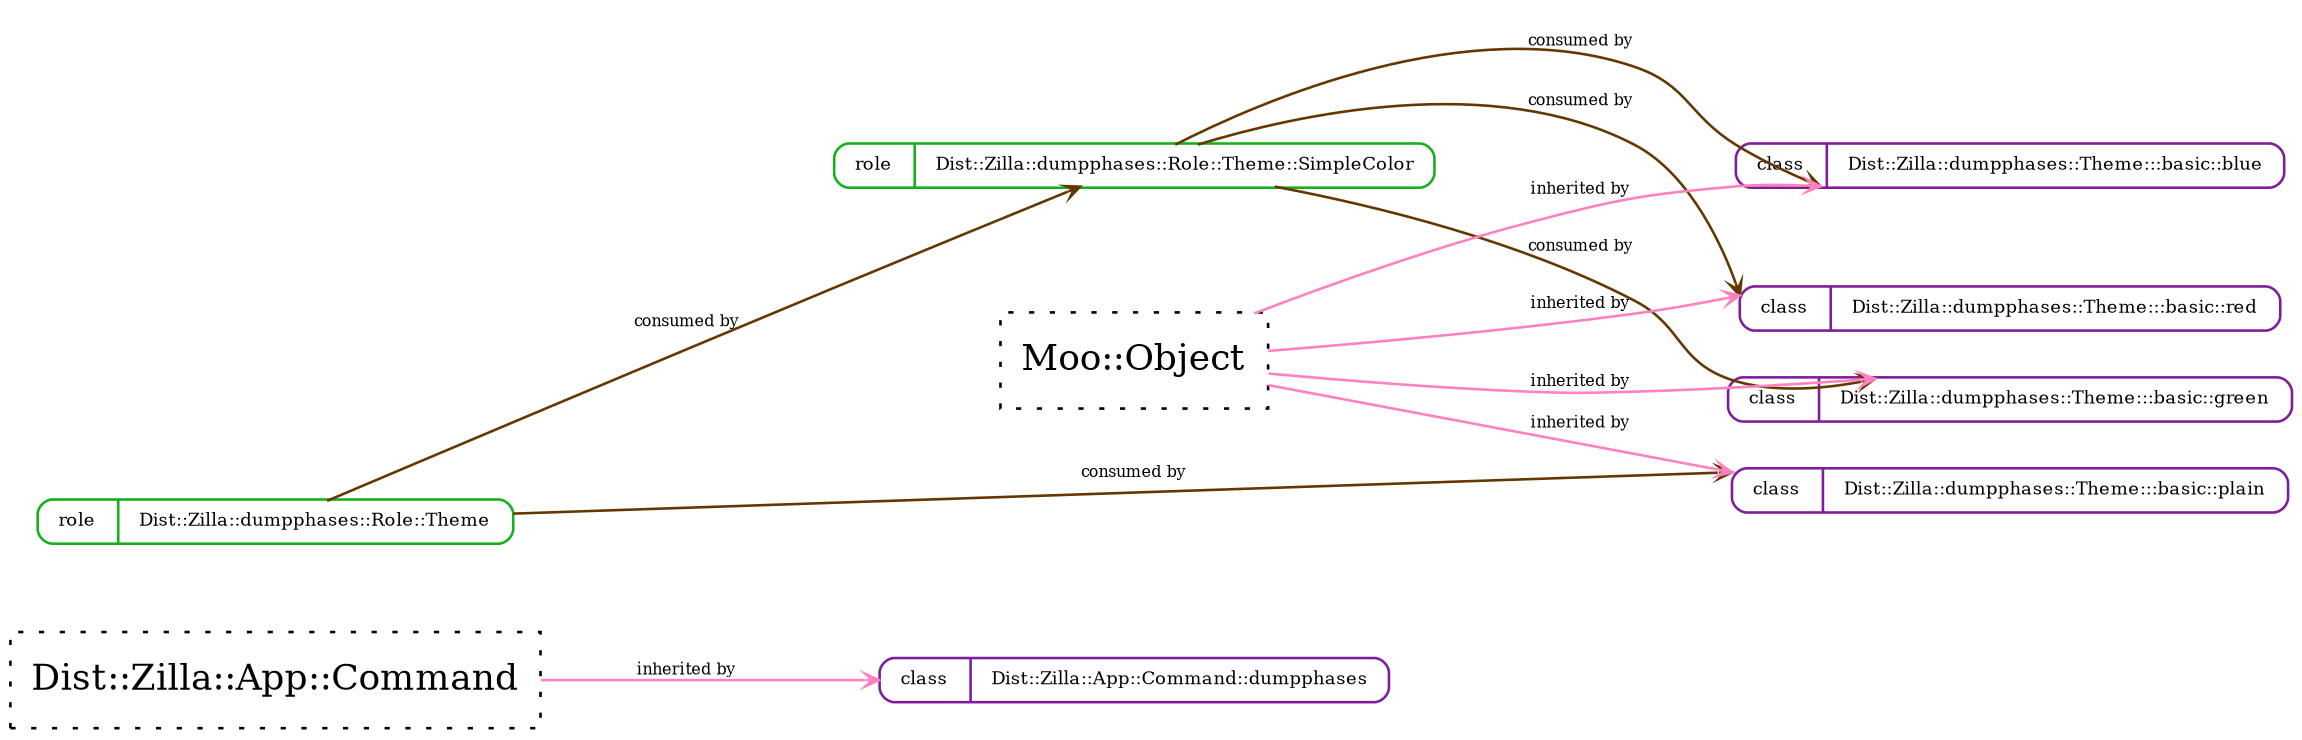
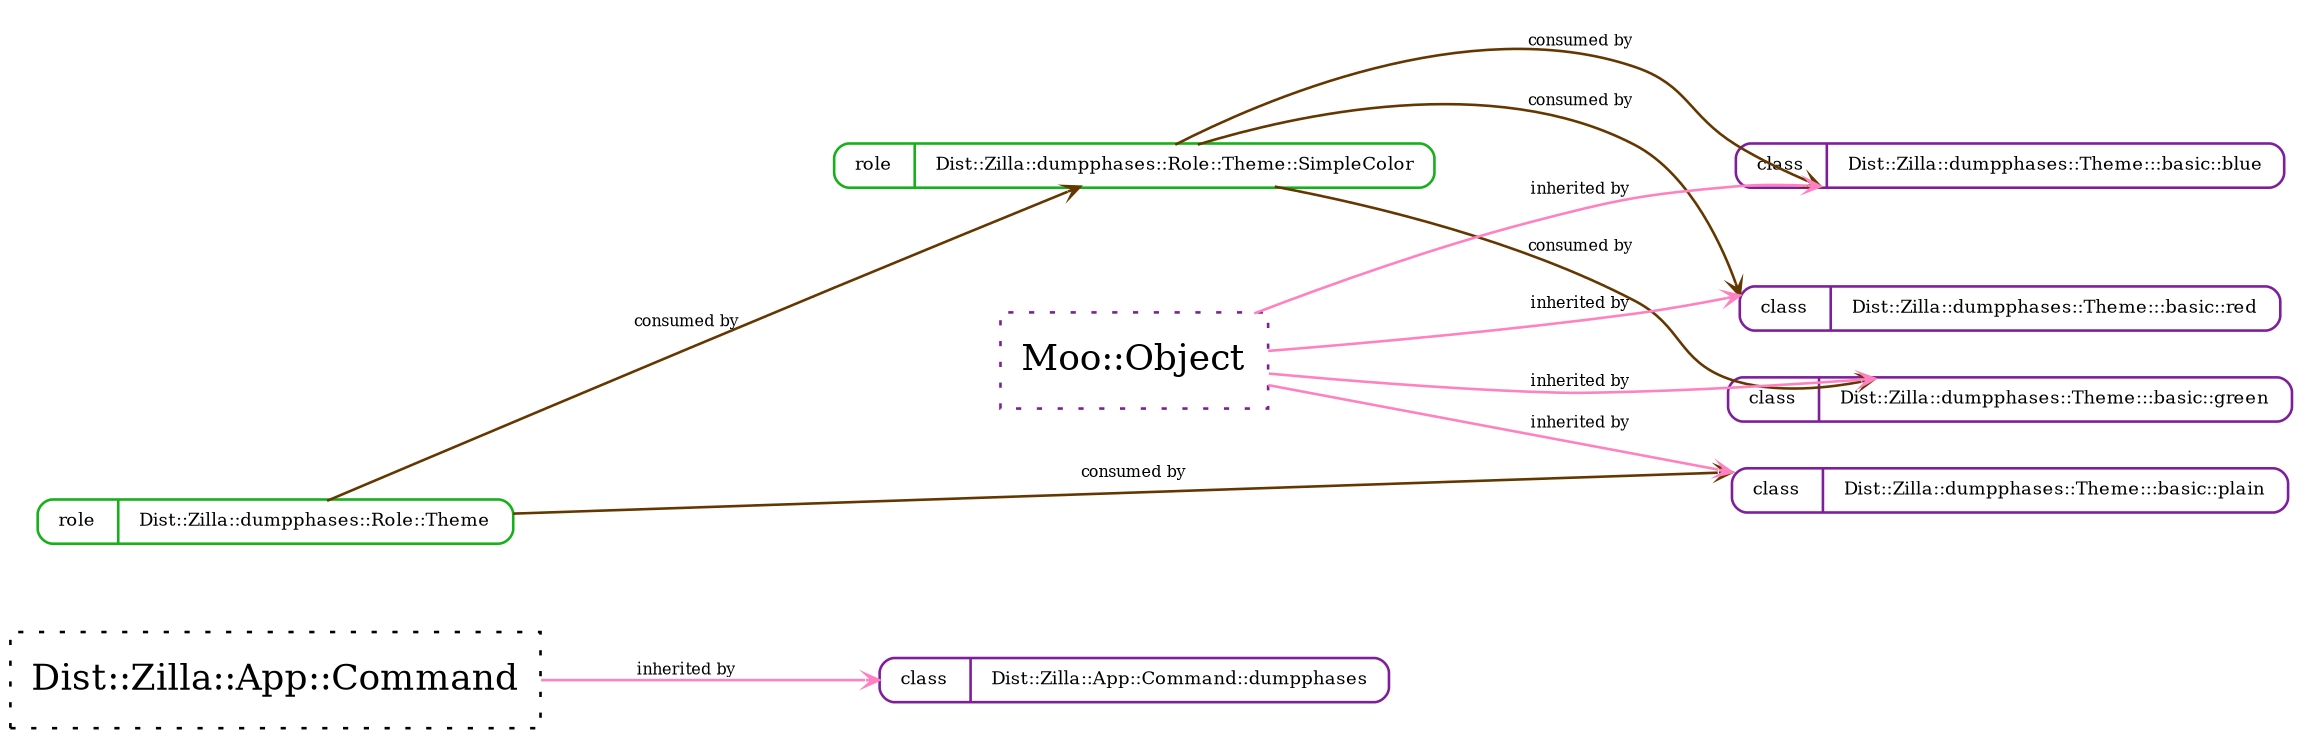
  strict digraph {
    compound=1
    concentrate=1
    rankdir=LR
    ranksep=1
    smoothing=triangle
    splines=spline
    node [shape=Mrecord style=solid color="#7e1e9c" fontsize=7]
    edge [arrowhead=open arrowsize=0.5 color="#ff81c0" dir=forward fontsize=6 headclip=1 minlen=1 samehead=head tailclip=1 weight=10]
    n1 [label="<port1> Dist::Zilla::App::Command" shape=record style=dotted color="" fontsize=""]
    n2 [height=0.1 label="{{<port1> class}|<port2> Dist::Zilla::App::Command::dumpphases}"]
    n3 [color="#15b01a" height=0.1 label="{{<port1> role}|<port2> Dist::Zilla::dumpphases::Role::Theme}"]
    n4 [color="#15b01a" height=0.1 label="{{<port1> role}|<port2> Dist::Zilla::dumpphases::Role::Theme::SimpleColor}"]
    n5 [height=0.1 label="{{<port1> class}|<port2> Dist::Zilla::dumpphases::Theme:::basic::plain}"]
    n6 [height=0.1 label="{{<port1> class}|<port2> Dist::Zilla::dumpphases::Theme:::basic::blue}"]
    n7 [height=0.1 label="{{<port1> class}|<port2> Dist::Zilla::dumpphases::Theme:::basic::green}"]
    n8 [height=0.1 label="{{<port1> class}|<port2> Dist::Zilla::dumpphases::Theme:::basic::red}"]
-   n9 [label="<port1> Moo::Object" shape=record style=dotted color="" fontsize=""]
+   n9 [label="<port1> Moo::Object" shape=record style=dotted fontsize=""]
    n1 -> n2 [label="inherited by"]
    n3 -> n4 [color="#653700" label="consumed by" weight=5]
    n3 -> n5 [color="#653700" label="consumed by" weight=5]
    n4 -> n6 [color="#653700" label="consumed by" weight=5]
    n4 -> n7 [color="#653700" label="consumed by" weight=5]
    n4 -> n8 [color="#653700" label="consumed by" weight=5]
    n9 -> n5 [label="inherited by"]
    n9 -> n6 [label="inherited by"]
    n9 -> n7 [label="inherited by"]
    n9 -> n8 [label="inherited by"]
  }
